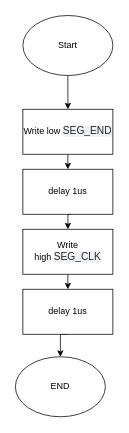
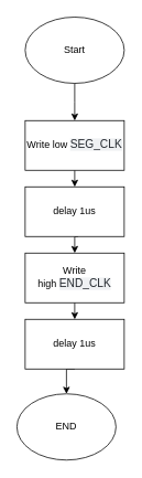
  <mxCell id="0" />
  <mxCell id="1" parent="0" />
  <mxCell id="2" style="edgeStyle=orthogonalEdgeStyle;rounded=0;orthogonalLoop=1;jettySize=auto;html=1;exitX=0.5;exitY=1;exitDx=0;exitDy=0;entryX=0.5;entryY=0;entryDx=0;entryDy=0;" edge="1" parent="1" source="3"><mxGeometry relative="1" as="geometry"><mxPoint x="90" y="145" as="targetPoint" /></mxGeometry></mxCell>
  <mxCell id="3" value="Start" style="ellipse;whiteSpace=wrap;html=1;" vertex="1" parent="1"><mxGeometry x="30" y="20" width="120" height="80" as="geometry" /></mxCell>
  <mxCell id="4" style="edgeStyle=orthogonalEdgeStyle;rounded=0;orthogonalLoop=1;jettySize=auto;html=1;exitX=0.5;exitY=1;exitDx=0;exitDy=0;entryX=0.5;entryY=0;entryDx=0;entryDy=0;" edge="1" parent="1"><mxGeometry relative="1" as="geometry"><mxPoint x="90" y="205" as="sourcePoint" /><mxPoint x="90" y="225" as="targetPoint" /></mxGeometry></mxCell>
  <mxCell id="5" style="edgeStyle=orthogonalEdgeStyle;rounded=0;orthogonalLoop=1;jettySize=auto;html=1;exitX=0.5;exitY=1;exitDx=0;exitDy=0;entryX=0.5;entryY=0;entryDx=0;entryDy=0;" edge="1" parent="1"><mxGeometry relative="1" as="geometry"><mxPoint x="94" y="285" as="sourcePoint" /><mxPoint x="90" y="305" as="targetPoint" /></mxGeometry></mxCell>
  <mxCell id="6" style="edgeStyle=orthogonalEdgeStyle;rounded=0;orthogonalLoop=1;jettySize=auto;html=1;exitX=0.5;exitY=1;exitDx=0;exitDy=0;entryX=0.5;entryY=0;entryDx=0;entryDy=0;" edge="1" parent="1"><mxGeometry relative="1" as="geometry"><mxPoint x="90" y="365" as="sourcePoint" /><mxPoint x="90" y="385" as="targetPoint" /></mxGeometry></mxCell>
- <mxCell id="7" value="Write low&amp;nbsp;&lt;span style=&quot;color: rgb(36 , 41 , 47) ; font-family: , , &amp;#34;sf mono&amp;#34; , &amp;#34;menlo&amp;#34; , &amp;#34;consolas&amp;#34; , &amp;#34;liberation mono&amp;#34; , monospace ; font-size: 13.6px ; text-align: left ; background-color: rgba(175 , 184 , 193 , 0.2)&quot;&gt;SEG_END&lt;/span&gt;" style="rounded=0;whiteSpace=wrap;html=1;" vertex="1" parent="1"><mxGeometry x="30" y="145" width="120" height="60" as="geometry" /></mxCell>
+ <mxCell id="7" value="Write low&amp;nbsp;&lt;span style=&quot;color: rgb(36 , 41 , 47) ; font-family: , , &amp;#34;sf mono&amp;#34; , &amp;#34;menlo&amp;#34; , &amp;#34;consolas&amp;#34; , &amp;#34;liberation mono&amp;#34; , monospace ; font-size: 13.6px ; text-align: left ; background-color: rgba(175 , 184 , 193 , 0.2)&quot;&gt;SEG_CLK&lt;/span&gt;" style="rounded=0;whiteSpace=wrap;html=1;" vertex="1" parent="1"><mxGeometry x="30" y="145" width="120" height="60" as="geometry" /></mxCell>
  <mxCell id="8" value="delay 1us" style="rounded=0;whiteSpace=wrap;html=1;" vertex="1" parent="1"><mxGeometry x="30" y="225" width="120" height="60" as="geometry" /></mxCell>
- <mxCell id="9" value="Write high&amp;nbsp;&lt;span style=&quot;color: rgb(36 , 41 , 47) ; font-family: , , &amp;#34;sf mono&amp;#34; , &amp;#34;menlo&amp;#34; , &amp;#34;consolas&amp;#34; , &amp;#34;liberation mono&amp;#34; , monospace ; font-size: 13.6px ; text-align: left ; background-color: rgba(175 , 184 , 193 , 0.2)&quot;&gt;SEG_CLK&lt;/span&gt;" style="rounded=0;whiteSpace=wrap;html=1;" vertex="1" parent="1"><mxGeometry x="30" y="305" width="120" height="60" as="geometry" /></mxCell>
+ <mxCell id="9" value="Write high&amp;nbsp;&lt;span style=&quot;color: rgb(36 , 41 , 47) ; font-family: , , &amp;#34;sf mono&amp;#34; , &amp;#34;menlo&amp;#34; , &amp;#34;consolas&amp;#34; , &amp;#34;liberation mono&amp;#34; , monospace ; font-size: 13.6px ; text-align: left ; background-color: rgba(175 , 184 , 193 , 0.2)&quot;&gt;END_CLK&lt;/span&gt;" style="rounded=0;whiteSpace=wrap;html=1;" vertex="1" parent="1"><mxGeometry x="30" y="305" width="120" height="60" as="geometry" /></mxCell>
  <mxCell id="10" style="edgeStyle=orthogonalEdgeStyle;rounded=0;orthogonalLoop=1;jettySize=auto;html=1;exitX=0.5;exitY=1;exitDx=0;exitDy=0;entryX=0.5;entryY=0;entryDx=0;entryDy=0;" edge="1" parent="1" source="11" target="12"><mxGeometry relative="1" as="geometry" /></mxCell>
  <mxCell id="11" value="delay 1us" style="rounded=0;whiteSpace=wrap;html=1;" vertex="1" parent="1"><mxGeometry x="30" y="385" width="120" height="60" as="geometry" /></mxCell>
  <mxCell id="12" value="END" style="ellipse;whiteSpace=wrap;html=1;" vertex="1" parent="1"><mxGeometry x="20" y="475" width="120" height="80" as="geometry" /></mxCell>
